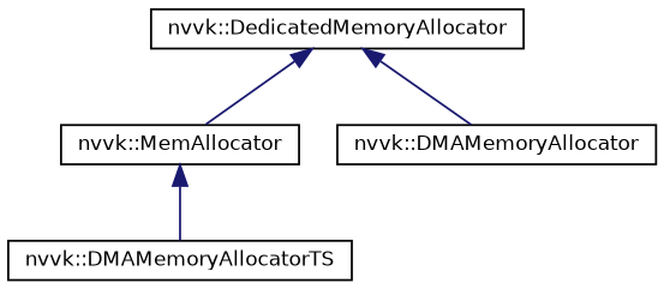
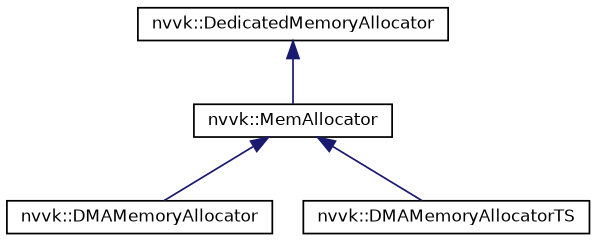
  digraph {
    rankdir=TB
    node [color=black fillcolor=white fontname=Helvetica fontsize=10 shape=record style=filled]
    edge [color=midnightblue dir=back fontname=Helvetica fontsize=10 labelfontname=Helvetica labelfontsize=10 style=solid]
    n1 [height=0.2 label="nvvk::MemAllocator" width=0.4]
    n2 [height=0.2 label="nvvk::DMAMemoryAllocator" width=0.4]
    n3 [height=0.2 label="nvvk::DMAMemoryAllocatorTS" width=0.4]
    n4 [height=0.2 label="nvvk::DedicatedMemoryAllocator" width=0.4]
-   n4 -> n2
+   n1 -> n2
    n1 -> n3
    n4 -> n1
  }
